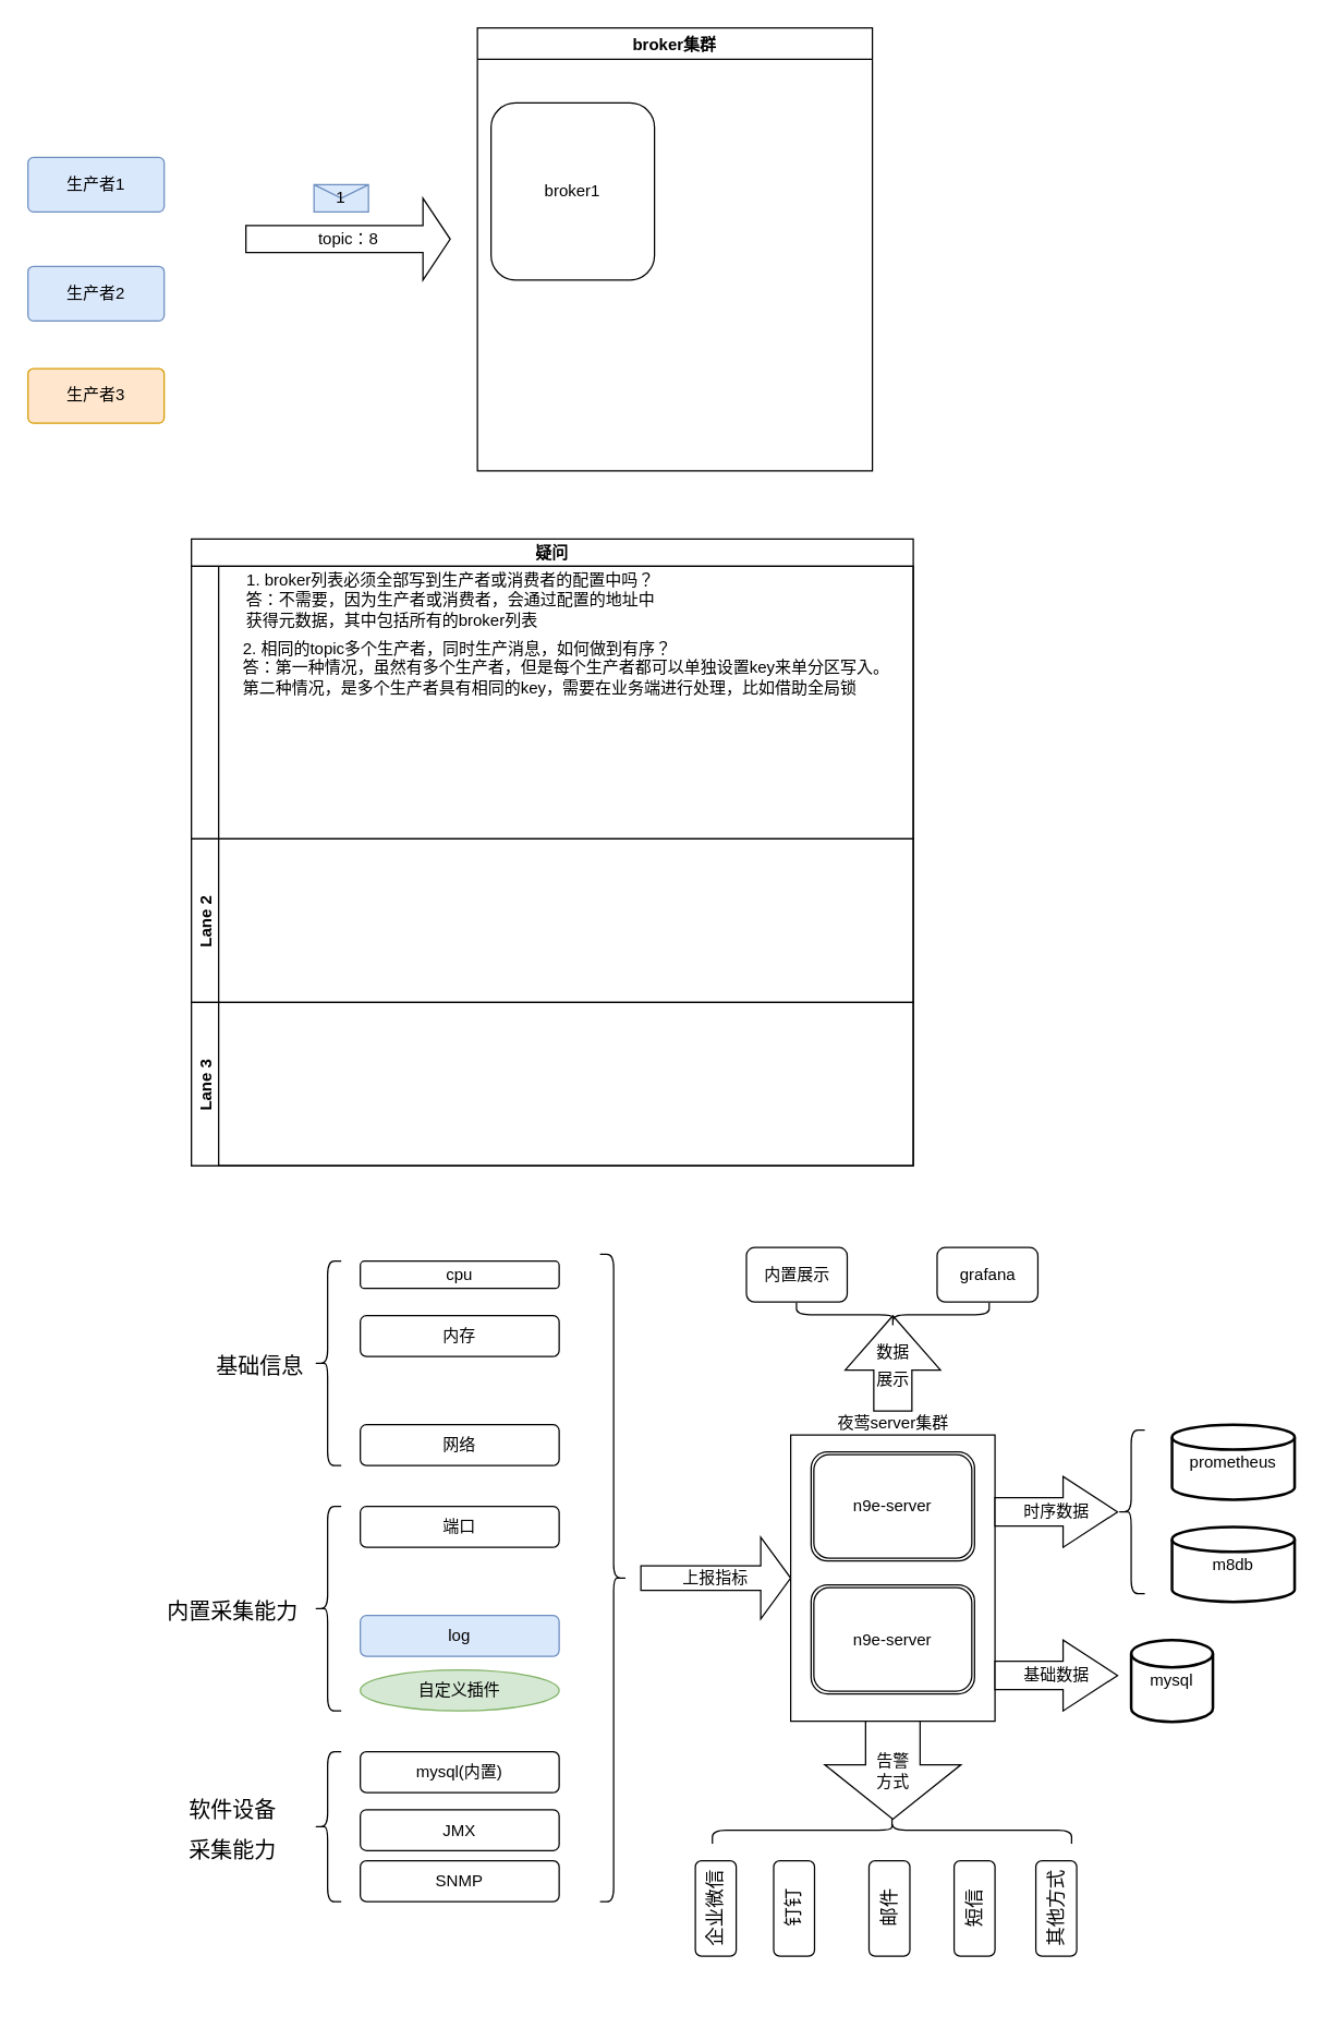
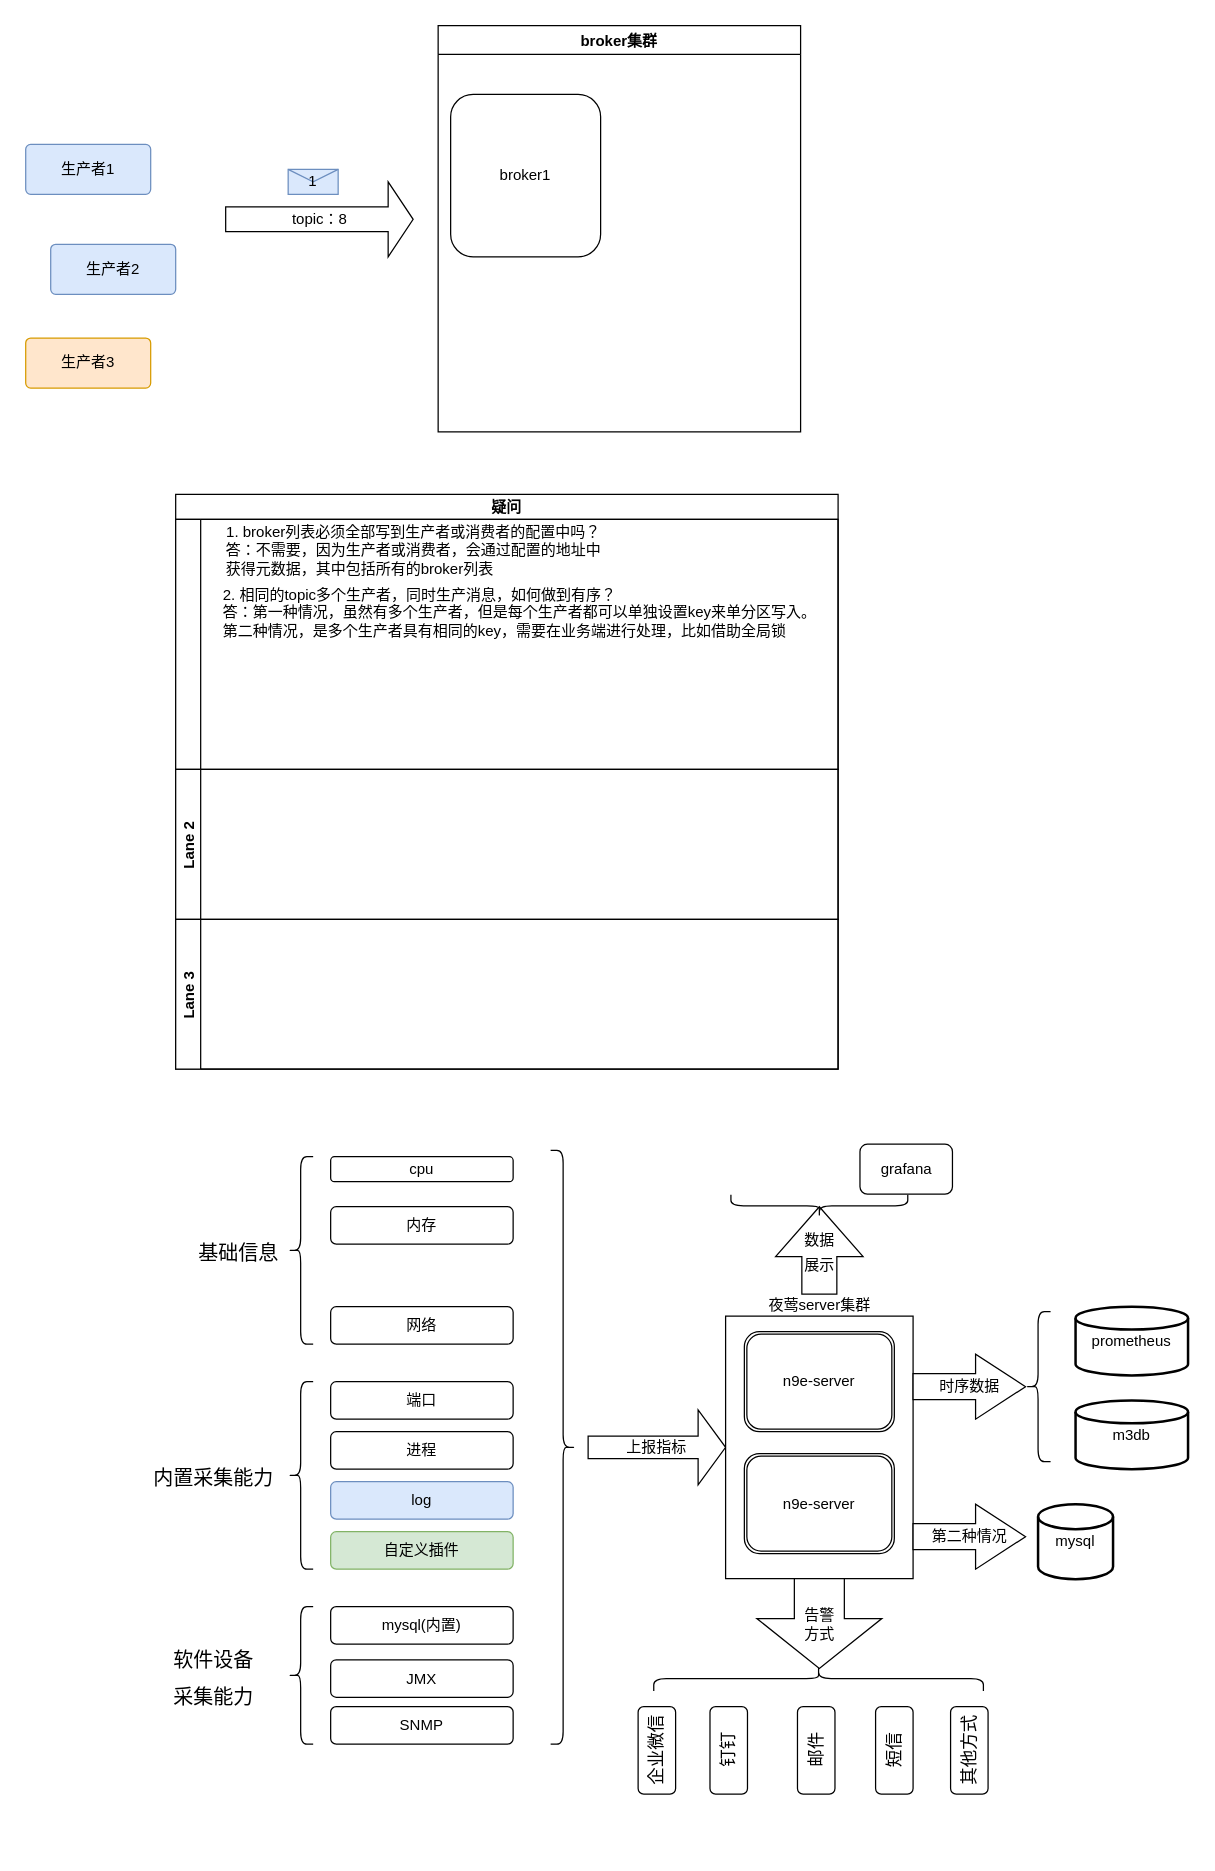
  <mxCell id="0" />
  <mxCell id="1" parent="0" />
  <mxCell id="2" value="1" style="shape=message;html=1;whiteSpace=wrap;html=1;outlineConnect=0;fillColor=#dae8fc;strokeColor=#6c8ebf;movable=1;resizable=1;rotatable=1;deletable=1;editable=1;connectable=1;" parent="1" vertex="1"><mxGeometry x="230" y="135" width="40" height="20" as="geometry" /></mxCell>
  <mxCell id="3" value="topic：8" style="html=1;shadow=0;dashed=0;align=center;verticalAlign=middle;shape=mxgraph.arrows2.arrow;dy=0.67;dx=20;notch=0;movable=1;resizable=1;rotatable=1;deletable=1;editable=1;connectable=1;" parent="1" vertex="1"><mxGeometry x="180" y="145" width="150" height="60" as="geometry" /></mxCell>
  <mxCell id="4" value="生产者1" style="rounded=1;arcSize=10;whiteSpace=wrap;html=1;align=center;fillColor=#dae8fc;strokeColor=#6c8ebf;" parent="1" vertex="1"><mxGeometry x="20" y="115" width="100" height="40" as="geometry" /></mxCell>
- <mxCell id="5" value="生产者2" style="rounded=1;arcSize=10;whiteSpace=wrap;html=1;align=center;fillColor=#dae8fc;strokeColor=#6c8ebf;" parent="1" vertex="1"><mxGeometry x="20" y="195" width="100" height="40" as="geometry" /></mxCell>
+ <mxCell id="5" value="生产者2" style="rounded=1;arcSize=10;whiteSpace=wrap;html=1;align=center;fillColor=#dae8fc;strokeColor=#6c8ebf;" parent="1" vertex="1"><mxGeometry x="40" y="195" width="100" height="40" as="geometry" /></mxCell>
  <mxCell id="6" value="生产者3" style="rounded=1;arcSize=10;whiteSpace=wrap;html=1;align=center;fillColor=#ffe6cc;strokeColor=#d79b00;" parent="1" vertex="1"><mxGeometry x="20" y="270" width="100" height="40" as="geometry" /></mxCell>
  <mxCell id="7" value="疑问" style="swimlane;childLayout=stackLayout;resizeParent=1;resizeParentMax=0;horizontal=1;startSize=20;horizontalStack=0;" parent="1" vertex="1"><mxGeometry x="140" y="395" width="530" height="460" as="geometry" /></mxCell>
  <mxCell id="8" value="" style="swimlane;startSize=20;horizontal=0;" parent="7" vertex="1"><mxGeometry y="20" width="530" height="200" as="geometry"><mxRectangle y="20" width="480" height="40" as="alternateBounds" /></mxGeometry></mxCell>
  <mxCell id="9" value="1. broker列表必须全部写到生产者或消费者的配置中吗？&lt;br&gt;&lt;div style=&quot;text-align: left&quot;&gt;&lt;span&gt;答：不需要，因为生产者或消费者，会通过配置的地址中&lt;/span&gt;&lt;/div&gt;&lt;div style=&quot;text-align: left&quot;&gt;&lt;span&gt;获得元数据，其中包括所有的broker列表&lt;/span&gt;&lt;/div&gt;" style="text;html=1;align=center;verticalAlign=middle;resizable=0;points=[];autosize=1;strokeColor=none;fillColor=none;" parent="8" vertex="1"><mxGeometry x="30" width="320" height="50" as="geometry" /></mxCell>
  <mxCell id="10" value="&lt;div style=&quot;text-align: left&quot;&gt;&lt;span&gt;2. 相同的topic多个生产者，同时生产消息，如何做到有序？&lt;/span&gt;&lt;/div&gt;&lt;div style=&quot;text-align: left&quot;&gt;&lt;span&gt;答：第一种情况，虽然有多个生产者，但是每个生产者都可以单独设置key来单分区写入。&lt;/span&gt;&lt;/div&gt;&lt;div style=&quot;text-align: left&quot;&gt;&lt;span&gt;第二种情况，是多个生产者具有相同的key，需要在业务端进行处理，比如借助全局锁&lt;/span&gt;&lt;/div&gt;" style="text;html=1;align=center;verticalAlign=middle;resizable=0;points=[];autosize=1;strokeColor=none;fillColor=none;" parent="8" vertex="1"><mxGeometry x="30" y="50" width="490" height="50" as="geometry" /></mxCell>
  <mxCell id="11" value="Lane 2" style="swimlane;startSize=20;horizontal=0;" parent="7" vertex="1"><mxGeometry y="220" width="530" height="120" as="geometry" /></mxCell>
  <mxCell id="12" value="Lane 3" style="swimlane;startSize=20;horizontal=0;" parent="7" vertex="1"><mxGeometry y="340" width="530" height="120" as="geometry" /></mxCell>
  <mxCell id="13" value="broker集群" style="swimlane;align=center;" parent="1" vertex="1"><mxGeometry x="350" y="20" width="290" height="325" as="geometry" /></mxCell>
  <mxCell id="14" value="broker1" style="rounded=1;whiteSpace=wrap;html=1;align=center;" parent="1" vertex="1"><mxGeometry x="360" y="75" width="120" height="130" as="geometry" /></mxCell>
  <mxCell id="15" value="" style="shape=curlyBracket;whiteSpace=wrap;html=1;rounded=1;align=center;" parent="1" vertex="1"><mxGeometry x="230" y="925" width="20" height="150" as="geometry" /></mxCell>
  <mxCell id="16" value="cpu" style="whiteSpace=wrap;html=1;rounded=1;" parent="1" vertex="1"><mxGeometry x="264" y="925" width="146" height="20" as="geometry" /></mxCell>
  <mxCell id="17" value="内存" style="whiteSpace=wrap;html=1;rounded=1;" parent="1" vertex="1"><mxGeometry x="264" y="965" width="146" height="30" as="geometry" /></mxCell>
  <mxCell id="18" value="&lt;span style=&quot;font-weight: normal&quot;&gt;&lt;font style=&quot;font-size: 16px&quot;&gt;基础信息&lt;/font&gt;&lt;/span&gt;" style="text;strokeColor=none;fillColor=none;html=1;fontSize=24;fontStyle=1;verticalAlign=middle;align=center;" parent="1" vertex="1"><mxGeometry x="140" y="980" width="100" height="40" as="geometry" /></mxCell>
  <mxCell id="19" value="网络" style="whiteSpace=wrap;html=1;rounded=1;" parent="1" vertex="1"><mxGeometry x="264" y="1045" width="146" height="30" as="geometry" /></mxCell>
  <mxCell id="20" value="&lt;span style=&quot;font-weight: normal&quot;&gt;&lt;font style=&quot;font-size: 16px&quot;&gt;内置采集能力&lt;/font&gt;&lt;/span&gt;" style="text;strokeColor=none;fillColor=none;html=1;fontSize=24;fontStyle=1;verticalAlign=middle;align=center;" parent="1" vertex="1"><mxGeometry x="90" y="1162.5" width="160" height="35" as="geometry" /></mxCell>
  <mxCell id="21" value="" style="shape=curlyBracket;whiteSpace=wrap;html=1;rounded=1;align=center;" parent="1" vertex="1"><mxGeometry x="230" y="1105" width="20" height="150" as="geometry" /></mxCell>
  <mxCell id="22" value="端口" style="whiteSpace=wrap;html=1;rounded=1;" parent="1" vertex="1"><mxGeometry x="264" y="1105" width="146" height="30" as="geometry" /></mxCell>
+ <mxCell id="23" value="进程" style="whiteSpace=wrap;html=1;rounded=1;" parent="1" vertex="1"><mxGeometry x="264" y="1145" width="146" height="30" as="geometry" /></mxCell>
  <mxCell id="24" value="log" style="whiteSpace=wrap;html=1;rounded=1;fillColor=#dae8fc;strokeColor=#6c8ebf;" parent="1" vertex="1"><mxGeometry x="264" y="1185" width="146" height="30" as="geometry" /></mxCell>
- <mxCell id="25" value="自定义插件" style="ellipse;whiteSpace=wrap;html=1;fillColor=#d5e8d4;strokeColor=#82b366;" parent="1" vertex="1"><mxGeometry x="264" y="1225" width="146" height="30" as="geometry" /></mxCell>
+ <mxCell id="25" value="自定义插件" style="whiteSpace=wrap;html=1;rounded=1;fillColor=#d5e8d4;strokeColor=#82b366;" parent="1" vertex="1"><mxGeometry x="264" y="1225" width="146" height="30" as="geometry" /></mxCell>
  <mxCell id="26" value="&lt;span style=&quot;font-weight: normal ; font-size: 16px&quot;&gt;软件设备&lt;br&gt;采集能力&lt;/span&gt;" style="text;strokeColor=none;fillColor=none;html=1;fontSize=24;fontStyle=1;verticalAlign=middle;align=center;" parent="1" vertex="1"><mxGeometry x="110" y="1307.5" width="120" height="65" as="geometry" /></mxCell>
  <mxCell id="27" value="" style="shape=curlyBracket;whiteSpace=wrap;html=1;rounded=1;align=center;" parent="1" vertex="1"><mxGeometry x="230" y="1285" width="20" height="110" as="geometry" /></mxCell>
  <mxCell id="28" value="mysql(内置)" style="whiteSpace=wrap;html=1;rounded=1;" parent="1" vertex="1"><mxGeometry x="264" y="1285" width="146" height="30" as="geometry" /></mxCell>
  <mxCell id="29" value="JMX" style="whiteSpace=wrap;html=1;rounded=1;" parent="1" vertex="1"><mxGeometry x="264" y="1327.5" width="146" height="30" as="geometry" /></mxCell>
  <mxCell id="30" value="SNMP" style="whiteSpace=wrap;html=1;rounded=1;" parent="1" vertex="1"><mxGeometry x="264" y="1365" width="146" height="30" as="geometry" /></mxCell>
  <mxCell id="31" value="" style="shape=curlyBracket;whiteSpace=wrap;html=1;rounded=1;flipH=1;align=center;" parent="1" vertex="1"><mxGeometry x="440" y="920" width="20" height="475" as="geometry" /></mxCell>
  <mxCell id="32" value="上报指标" style="shape=singleArrow;whiteSpace=wrap;html=1;align=center;" parent="1" vertex="1"><mxGeometry x="470" y="1127.5" width="110" height="60" as="geometry" /></mxCell>
  <mxCell id="33" value="夜莺server集群" style="verticalLabelPosition=top;verticalAlign=bottom;html=1;shape=mxgraph.basic.rect;fillColor2=none;strokeWidth=1;size=20;indent=5;labelPosition=center;align=center;" parent="1" vertex="1"><mxGeometry x="580" y="1052.5" width="150" height="210" as="geometry" /></mxCell>
  <mxCell id="34" value="" style="shape=curlyBracket;whiteSpace=wrap;html=1;rounded=1;align=center;rotation=90;" parent="1" vertex="1"><mxGeometry x="644.38" y="1210.63" width="20" height="263.75" as="geometry" /></mxCell>
  <mxCell id="35" value="n9e-server" style="shape=ext;double=1;rounded=1;whiteSpace=wrap;html=1;" vertex="1" parent="1"><mxGeometry x="595" y="1065" width="120" height="80" as="geometry" /></mxCell>
  <mxCell id="36" value="n9e-server" style="shape=ext;double=1;rounded=1;whiteSpace=wrap;html=1;" vertex="1" parent="1"><mxGeometry x="595" y="1162.5" width="120" height="80" as="geometry" /></mxCell>
- <mxCell id="37" value="基础数据" style="html=1;shadow=0;dashed=0;align=center;verticalAlign=middle;shape=mxgraph.arrows2.arrow;dy=0.6;dx=40;notch=0;" vertex="1" parent="1"><mxGeometry x="730" y="1203" width="90" height="52" as="geometry" /></mxCell>
+ <mxCell id="37" value="第二种情况" style="html=1;shadow=0;dashed=0;align=center;verticalAlign=middle;shape=mxgraph.arrows2.arrow;dy=0.6;dx=40;notch=0;" vertex="1" parent="1"><mxGeometry x="730" y="1203" width="90" height="52" as="geometry" /></mxCell>
  <mxCell id="38" value="mysql" style="strokeWidth=2;html=1;shape=mxgraph.flowchart.database;whiteSpace=wrap;" vertex="1" parent="1"><mxGeometry x="830" y="1203" width="60" height="60" as="geometry" /></mxCell>
  <mxCell id="39" value="时序数据" style="html=1;shadow=0;dashed=0;align=center;verticalAlign=middle;shape=mxgraph.arrows2.arrow;dy=0.6;dx=40;notch=0;" vertex="1" parent="1"><mxGeometry x="730" y="1083" width="90" height="52" as="geometry" /></mxCell>
  <mxCell id="40" value="" style="shape=curlyBracket;whiteSpace=wrap;html=1;rounded=1;" vertex="1" parent="1"><mxGeometry x="820" y="1049" width="20" height="120" as="geometry" /></mxCell>
  <mxCell id="41" value="prometheus" style="strokeWidth=2;html=1;shape=mxgraph.flowchart.database;whiteSpace=wrap;" vertex="1" parent="1"><mxGeometry x="860" y="1045" width="90" height="55" as="geometry" /></mxCell>
- <mxCell id="42" value="m8db" style="strokeWidth=2;html=1;shape=mxgraph.flowchart.database;whiteSpace=wrap;" vertex="1" parent="1"><mxGeometry x="860" y="1120" width="90" height="55" as="geometry" /></mxCell>
+ <mxCell id="42" value="m3db" style="strokeWidth=2;html=1;shape=mxgraph.flowchart.database;whiteSpace=wrap;" vertex="1" parent="1"><mxGeometry x="860" y="1120" width="90" height="55" as="geometry" /></mxCell>
  <mxCell id="43" value="告警&lt;br&gt;方式" style="html=1;shadow=0;dashed=0;align=center;verticalAlign=middle;shape=mxgraph.arrows2.arrow;dy=0.6;dx=40;direction=south;notch=0;" vertex="1" parent="1"><mxGeometry x="605" y="1262.5" width="100" height="72" as="geometry" /></mxCell>
  <mxCell id="44" value="企业微信" style="rounded=1;whiteSpace=wrap;html=1;fontSize=14;rotation=-90;" vertex="1" parent="1"><mxGeometry x="490" y="1385" width="70" height="30" as="geometry" /></mxCell>
  <mxCell id="45" value="邮件" style="rounded=1;whiteSpace=wrap;html=1;fontSize=14;rotation=-90;" vertex="1" parent="1"><mxGeometry x="617.5" y="1385" width="70" height="30" as="geometry" /></mxCell>
  <mxCell id="46" value="钉钉" style="rounded=1;whiteSpace=wrap;html=1;fontSize=14;rotation=-90;" vertex="1" parent="1"><mxGeometry x="547.5" y="1385" width="70" height="30" as="geometry" /></mxCell>
  <mxCell id="47" value="短信" style="rounded=1;whiteSpace=wrap;html=1;fontSize=14;rotation=-90;" vertex="1" parent="1"><mxGeometry x="680" y="1385" width="70" height="30" as="geometry" /></mxCell>
  <mxCell id="48" value="其他方式" style="rounded=1;whiteSpace=wrap;html=1;fontSize=14;rotation=-90;" vertex="1" parent="1"><mxGeometry x="740" y="1385" width="70" height="30" as="geometry" /></mxCell>
  <mxCell id="49" value="&lt;font style=&quot;font-size: 12px&quot;&gt;数据&lt;br&gt;展示&lt;/font&gt;" style="html=1;shadow=0;dashed=0;align=center;verticalAlign=middle;shape=mxgraph.arrows2.arrow;dy=0.6;dx=40;direction=north;notch=0;fontSize=16;" vertex="1" parent="1"><mxGeometry x="620" y="965" width="70" height="70" as="geometry" /></mxCell>
  <mxCell id="50" value="" style="shape=curlyBracket;whiteSpace=wrap;html=1;rounded=1;flipH=1;fontSize=12;rotation=90;size=0.5;" vertex="1" parent="1"><mxGeometry x="646.25" y="893.5" width="17.5" height="141.5" as="geometry" /></mxCell>
- <mxCell id="51" value="内置展示" style="rounded=1;whiteSpace=wrap;html=1;fontSize=12;" vertex="1" parent="1"><mxGeometry x="547.5" y="915" width="74" height="40" as="geometry" /></mxCell>
  <mxCell id="52" value="grafana" style="rounded=1;whiteSpace=wrap;html=1;fontSize=12;" vertex="1" parent="1"><mxGeometry x="687.5" y="915" width="74" height="40" as="geometry" /></mxCell>
